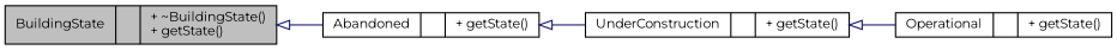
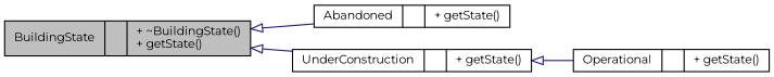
  digraph {
    fontname=Montserrat
    rankdir=LR
    node [color=black fillcolor=white fontname=Montserrat fontsize=10 shape=record style=filled]
    edge [arrowtail=onormal color=midnightblue dir=back fontname=Montserrat fontsize=10 labelfontname=Helvetica labelfontsize=10 style=solid]
    n1 [fillcolor=grey75 fontcolor=black height=0.2 label="{BuildingState\n||+ ~BuildingState()\l+ getState()\l}" width=0.4]
    n2 [height=0.2 label="{Abandoned\n||+ getState()\l}" width=0.4]
    n3 [height=0.2 label="{UnderConstruction\n||+ getState()\l}" width=0.4]
    n4 [height=0.2 label="{Operational\n||+ getState()\l}" width=0.4]
    n1 -> n2
-   n2 -> n3
+   n1 -> n3
    n3 -> n4
  }
